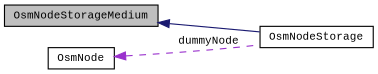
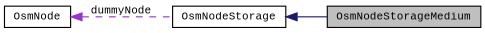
  digraph {
    fontname="Liberation Mono"
    rankdir=LR
    node [color=black fontname="Liberation Mono" fontsize=10 shape=record]
    edge [dir=back fontname="Liberation Mono" fontsize=10 labelfontname=FreeSans labelfontsize=10]
    n1 [fillcolor=grey75 fontcolor=black height=0.2 label=OsmNodeStorageMedium style=filled width=0.4]
    n2 [height=0.2 label=OsmNodeStorage width=0.4]
    n3 [height=0.2 label=OsmNode width=0.4]
-   n1 -> n2 [color=midnightblue style=solid]
+   n2 -> n1 [color=midnightblue style=solid]
    n3 -> n2 [color=darkorchid3 label=dummyNode style=dashed]
  }
